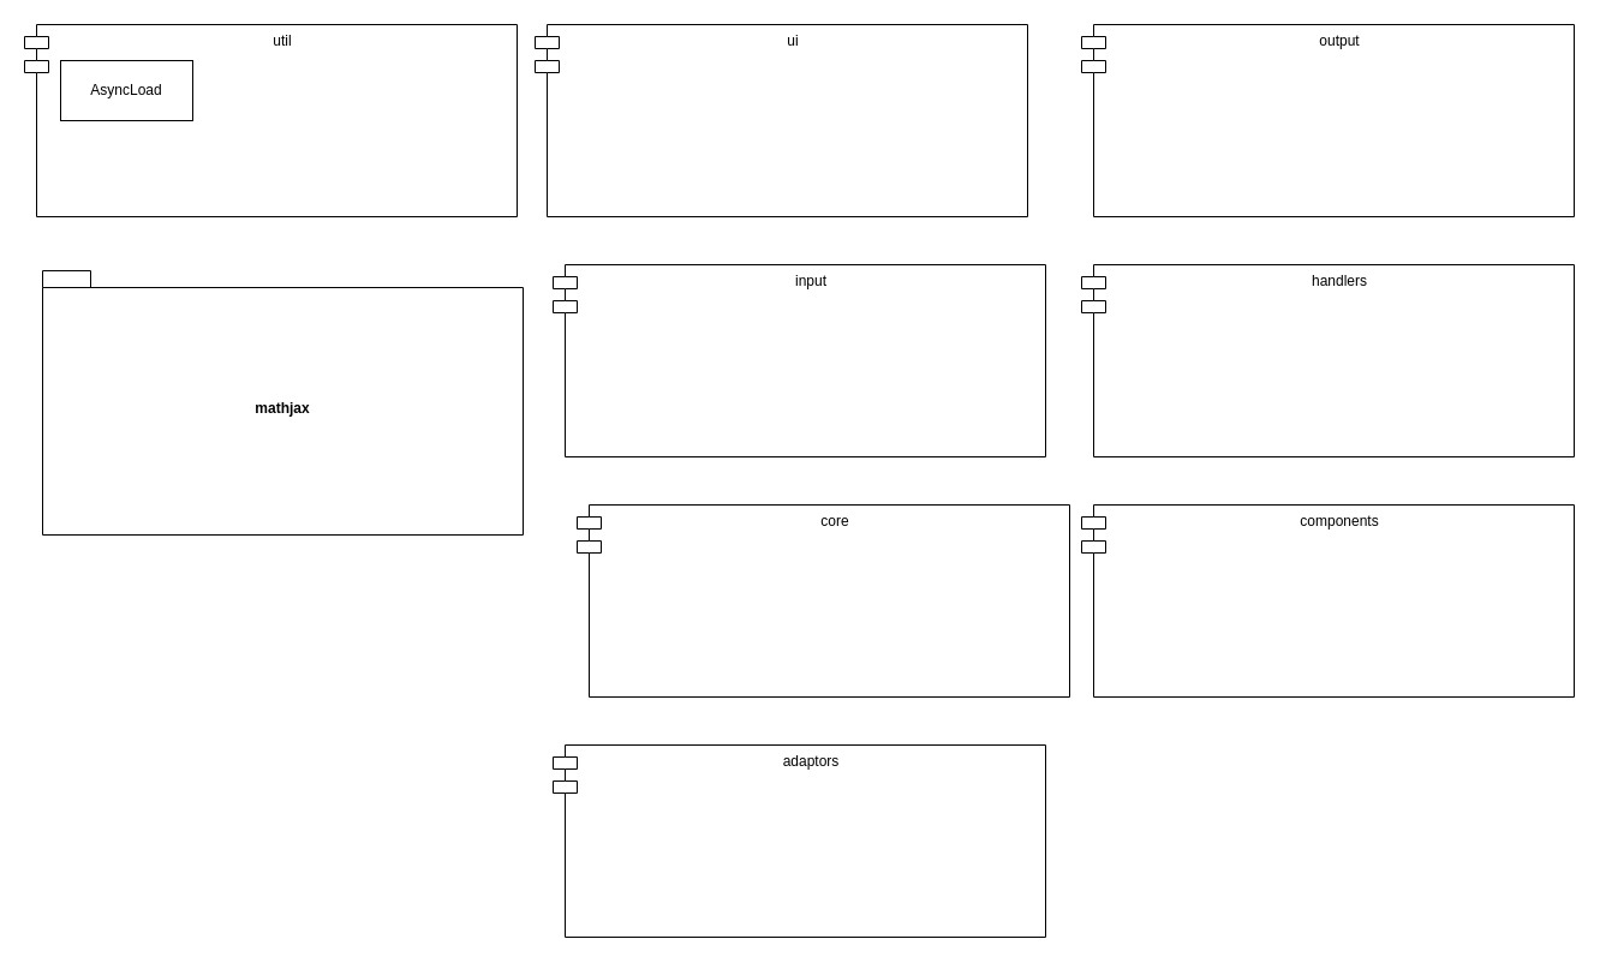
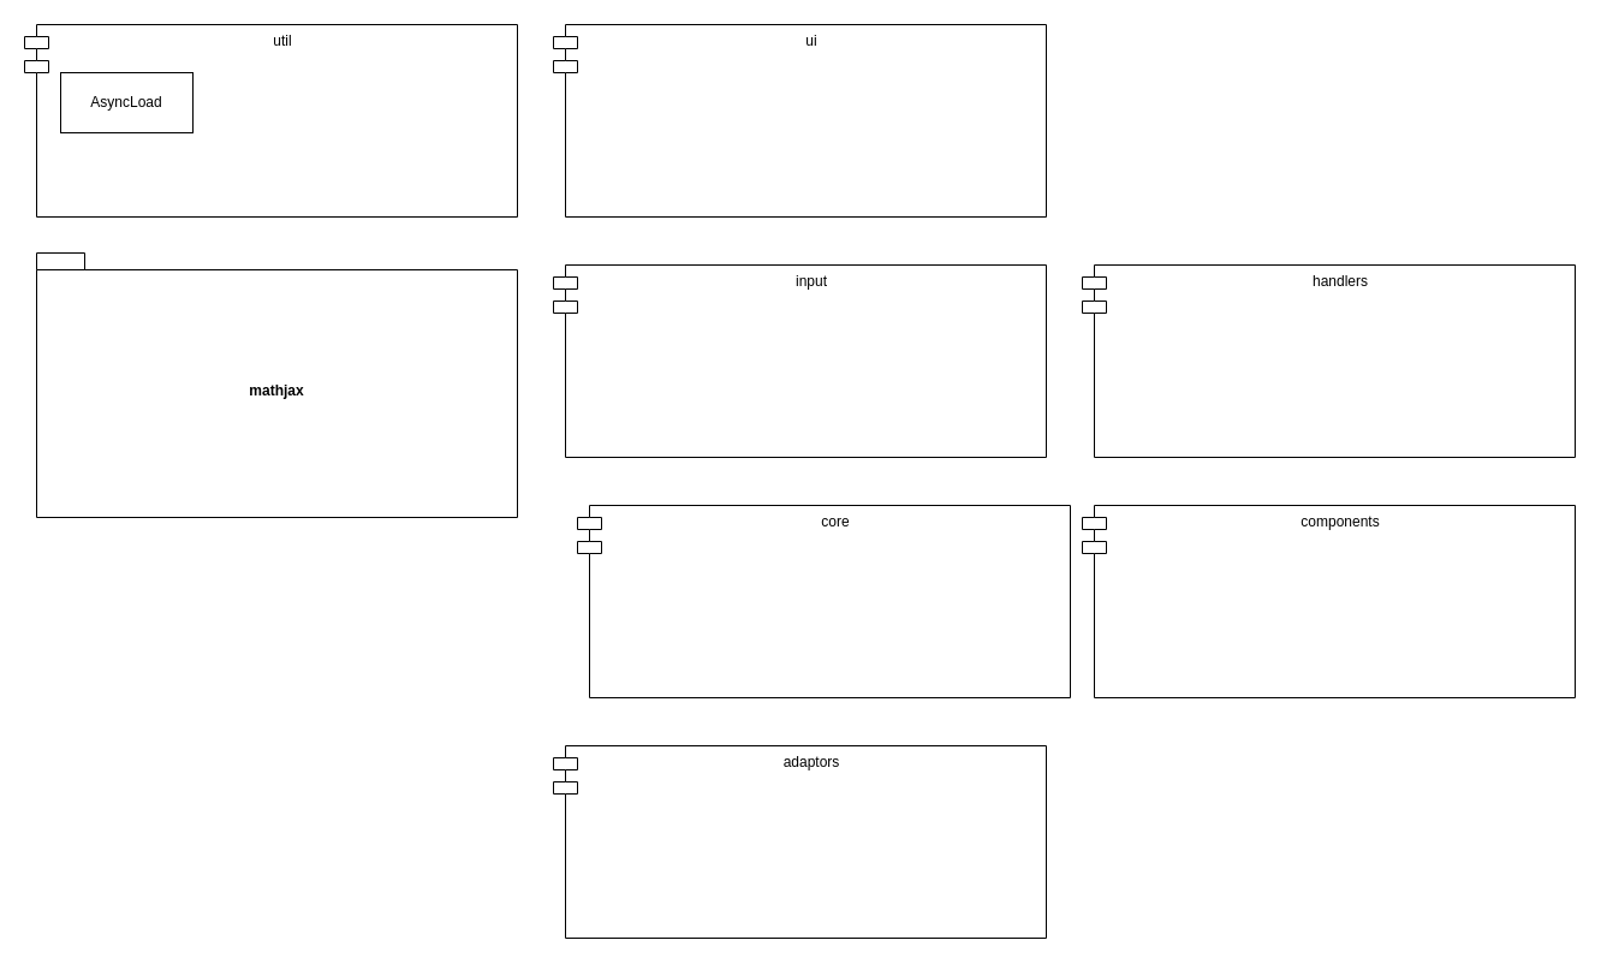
  <mxCell id="0" />
  <mxCell id="1" parent="0" />
- <mxCell id="2" value="mathjax" style="shape=folder;fontStyle=1;spacingTop=10;tabWidth=40;tabHeight=14;tabPosition=left;html=1;whiteSpace=wrap;" vertex="1" parent="1"><mxGeometry x="35" y="225" width="400" height="220" as="geometry" /></mxCell>
+ <mxCell id="2" value="mathjax" style="shape=folder;fontStyle=1;spacingTop=10;tabWidth=40;tabHeight=14;tabPosition=left;html=1;whiteSpace=wrap;" vertex="1" parent="1"><mxGeometry x="30" y="210" width="400" height="220" as="geometry" /></mxCell>
  <mxCell id="3" value="util" style="shape=module;align=left;spacingLeft=20;align=center;verticalAlign=top;whiteSpace=wrap;html=1;" vertex="1" parent="1"><mxGeometry x="20" y="20" width="410" height="160" as="geometry" /></mxCell>
- <mxCell id="4" value="ui" style="shape=module;align=left;spacingLeft=20;align=center;verticalAlign=top;whiteSpace=wrap;html=1;" vertex="1" parent="1"><mxGeometry x="445" y="20" width="410" height="160" as="geometry" /></mxCell>
- <mxCell id="5" value="output" style="shape=module;align=left;spacingLeft=20;align=center;verticalAlign=top;whiteSpace=wrap;html=1;" vertex="1" parent="1"><mxGeometry x="900" y="20" width="410" height="160" as="geometry" /></mxCell>
+ <mxCell id="4" value="ui" style="shape=module;align=left;spacingLeft=20;align=center;verticalAlign=top;whiteSpace=wrap;html=1;" vertex="1" parent="1"><mxGeometry x="460" y="20" width="410" height="160" as="geometry" /></mxCell>
  <mxCell id="6" value="input" style="shape=module;align=left;spacingLeft=20;align=center;verticalAlign=top;whiteSpace=wrap;html=1;" vertex="1" parent="1"><mxGeometry x="460" y="220" width="410" height="160" as="geometry" /></mxCell>
  <mxCell id="7" value="handlers" style="shape=module;align=left;spacingLeft=20;align=center;verticalAlign=top;whiteSpace=wrap;html=1;" vertex="1" parent="1"><mxGeometry x="900" y="220" width="410" height="160" as="geometry" /></mxCell>
  <mxCell id="8" value="core" style="shape=module;align=left;spacingLeft=20;align=center;verticalAlign=top;whiteSpace=wrap;html=1;" vertex="1" parent="1"><mxGeometry x="480" y="420" width="410" height="160" as="geometry" /></mxCell>
  <mxCell id="9" value="components" style="shape=module;align=left;spacingLeft=20;align=center;verticalAlign=top;whiteSpace=wrap;html=1;" vertex="1" parent="1"><mxGeometry x="900" y="420" width="410" height="160" as="geometry" /></mxCell>
  <mxCell id="10" value="adaptors" style="shape=module;align=left;spacingLeft=20;align=center;verticalAlign=top;whiteSpace=wrap;html=1;" vertex="1" parent="1"><mxGeometry x="460" y="620" width="410" height="160" as="geometry" /></mxCell>
- <mxCell id="11" value="AsyncLoad" style="html=1;whiteSpace=wrap;" vertex="1" parent="1"><mxGeometry x="50" y="50" width="110" height="50" as="geometry" /></mxCell>
+ <mxCell id="11" value="AsyncLoad" style="html=1;whiteSpace=wrap;" vertex="1" parent="1"><mxGeometry x="50" y="60" width="110" height="50" as="geometry" /></mxCell>
